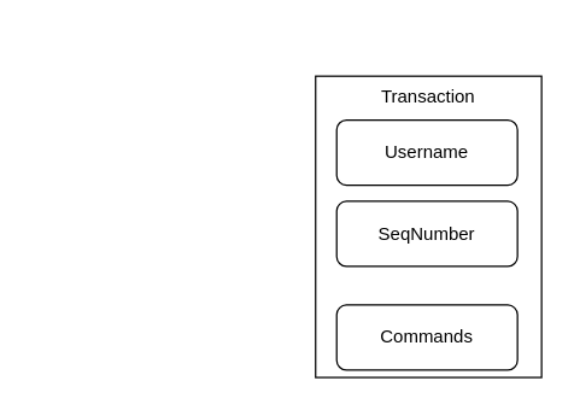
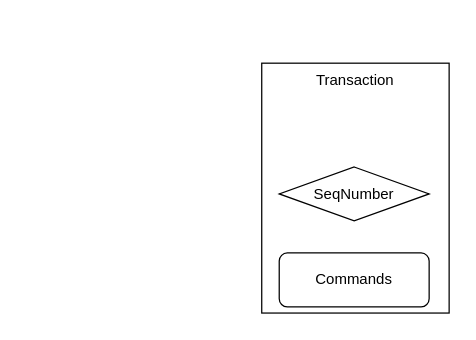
  <mxCell id="0" />
  <mxCell id="1" parent="0" />
  <mxCell id="2" value="Transaction" style="rounded=0;whiteSpace=wrap;html=1;verticalAlign=top;" vertex="1" parent="1"><mxGeometry x="209" y="50" width="150" height="200" as="geometry" /></mxCell>
  <mxCell id="3" value="" style="group" parent="1" connectable="0" vertex="1"><mxGeometry x="20" y="20" width="190" height="210" as="geometry" /></mxCell>
- <mxCell id="4" value="Username" style="rounded=1;whiteSpace=wrap;html=1;" vertex="1" parent="1"><mxGeometry x="223" y="79.232" width="120" height="43.077" as="geometry" /></mxCell>
- <mxCell id="5" value="SeqNumber" style="rounded=1;whiteSpace=wrap;html=1;" vertex="1" parent="1"><mxGeometry x="223" y="133.078" width="120" height="43.077" as="geometry" /></mxCell>
+ <mxCell id="5" value="SeqNumber" style="rhombus;whiteSpace=wrap;html=1;" vertex="1" parent="1"><mxGeometry x="223" y="133.078" width="120" height="43.077" as="geometry" /></mxCell>
  <mxCell id="6" value="Commands" style="rounded=1;whiteSpace=wrap;html=1;" vertex="1" parent="1"><mxGeometry x="223" y="201.925" width="120" height="43.077" as="geometry" /></mxCell>
